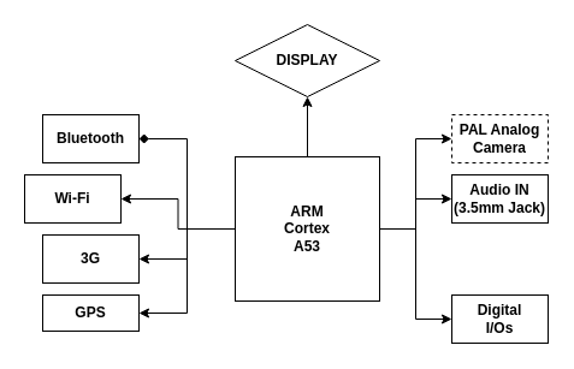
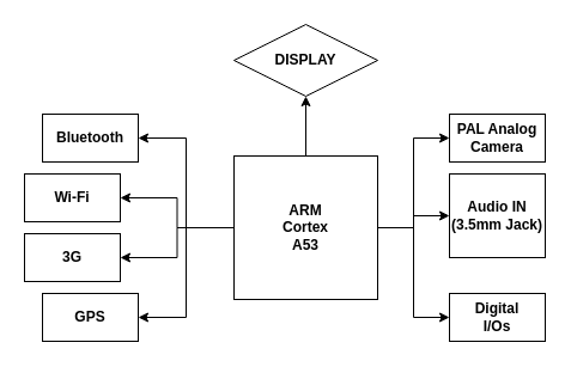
  <mxCell id="0" />
  <mxCell id="1" parent="0" />
  <mxCell id="2" style="edgeStyle=orthogonalEdgeStyle;rounded=0;orthogonalLoop=1;jettySize=auto;html=1;entryX=0.5;entryY=1;entryDx=0;entryDy=0;" edge="1" parent="1" source="10" target="11"><mxGeometry relative="1" as="geometry" /></mxCell>
- <mxCell id="3" style="edgeStyle=orthogonalEdgeStyle;rounded=0;orthogonalLoop=1;jettySize=auto;html=1;endArrow=diamond;" edge="1" parent="1" source="10" target="12"><mxGeometry relative="1" as="geometry" /></mxCell>
+ <mxCell id="3" style="edgeStyle=orthogonalEdgeStyle;rounded=0;orthogonalLoop=1;jettySize=auto;html=1;" edge="1" parent="1" source="10" target="12"><mxGeometry relative="1" as="geometry" /></mxCell>
  <mxCell id="4" style="edgeStyle=orthogonalEdgeStyle;rounded=0;orthogonalLoop=1;jettySize=auto;html=1;entryX=1;entryY=0.5;entryDx=0;entryDy=0;" edge="1" parent="1" source="10" target="13"><mxGeometry relative="1" as="geometry" /></mxCell>
  <mxCell id="5" style="edgeStyle=orthogonalEdgeStyle;rounded=0;orthogonalLoop=1;jettySize=auto;html=1;entryX=1;entryY=0.5;entryDx=0;entryDy=0;" edge="1" parent="1" source="10" target="14"><mxGeometry relative="1" as="geometry" /></mxCell>
  <mxCell id="6" style="edgeStyle=orthogonalEdgeStyle;rounded=0;orthogonalLoop=1;jettySize=auto;html=1;entryX=1;entryY=0.5;entryDx=0;entryDy=0;" edge="1" parent="1" source="10" target="15"><mxGeometry relative="1" as="geometry" /></mxCell>
  <mxCell id="7" style="edgeStyle=orthogonalEdgeStyle;rounded=0;orthogonalLoop=1;jettySize=auto;html=1;entryX=0;entryY=0.5;entryDx=0;entryDy=0;" edge="1" parent="1" source="10" target="16"><mxGeometry relative="1" as="geometry" /></mxCell>
  <mxCell id="8" style="edgeStyle=orthogonalEdgeStyle;rounded=0;orthogonalLoop=1;jettySize=auto;html=1;entryX=0;entryY=0.5;entryDx=0;entryDy=0;" edge="1" parent="1" source="10" target="17"><mxGeometry relative="1" as="geometry" /></mxCell>
  <mxCell id="9" style="edgeStyle=orthogonalEdgeStyle;rounded=0;orthogonalLoop=1;jettySize=auto;html=1;entryX=0;entryY=0.5;entryDx=0;entryDy=0;" edge="1" parent="1" source="10" target="18"><mxGeometry relative="1" as="geometry" /></mxCell>
  <mxCell id="10" value="&lt;b&gt;ARM&lt;br&gt;Cortex&lt;br&gt;A53&lt;/b&gt;" style="whiteSpace=wrap;html=1;aspect=fixed;" vertex="1" parent="1"><mxGeometry x="195" y="130" width="120" height="120" as="geometry" /></mxCell>
  <mxCell id="11" value="&lt;b&gt;DISPLAY&lt;/b&gt;" style="rhombus;whiteSpace=wrap;html=1;" vertex="1" parent="1"><mxGeometry x="195" y="20" width="120" height="60" as="geometry" /></mxCell>
  <mxCell id="12" value="&lt;b&gt;Bluetooth&lt;/b&gt;" style="rounded=0;whiteSpace=wrap;html=1;" vertex="1" parent="1"><mxGeometry x="35" y="95" width="80" height="40" as="geometry" /></mxCell>
  <mxCell id="13" value="&lt;b&gt;Wi-Fi&lt;/b&gt;" style="rounded=0;whiteSpace=wrap;html=1;" vertex="1" parent="1"><mxGeometry x="20" y="145" width="80" height="40" as="geometry" /></mxCell>
- <mxCell id="14" value="&lt;b&gt;3G&lt;/b&gt;" style="rounded=0;whiteSpace=wrap;html=1;" vertex="1" parent="1"><mxGeometry x="35" y="195" width="80" height="40" as="geometry" /></mxCell>
- <mxCell id="15" value="&lt;b&gt;GPS&lt;/b&gt;" style="rounded=0;whiteSpace=wrap;html=1;" vertex="1" parent="1"><mxGeometry x="35" y="245" width="80" height="30" as="geometry" /></mxCell>
- <mxCell id="16" value="&lt;b&gt;PAL Analog&lt;br&gt;Camera&lt;/b&gt;" style="rounded=0;whiteSpace=wrap;html=1;dashed=1;" vertex="1" parent="1"><mxGeometry x="375" y="95" width="80" height="40" as="geometry" /></mxCell>
- <mxCell id="17" value="Audio IN&lt;br&gt;(3.5mm Jack)" style="rounded=0;whiteSpace=wrap;html=1;fontStyle=1" vertex="1" parent="1"><mxGeometry x="375" y="145" width="80" height="40" as="geometry" /></mxCell>
+ <mxCell id="14" value="&lt;b&gt;3G&lt;/b&gt;" style="rounded=0;whiteSpace=wrap;html=1;" vertex="1" parent="1"><mxGeometry x="20" y="195" width="80" height="40" as="geometry" /></mxCell>
+ <mxCell id="15" value="&lt;b&gt;GPS&lt;/b&gt;" style="rounded=0;whiteSpace=wrap;html=1;" vertex="1" parent="1"><mxGeometry x="35" y="245" width="80" height="40" as="geometry" /></mxCell>
+ <mxCell id="16" value="&lt;b&gt;PAL Analog&lt;br&gt;Camera&lt;/b&gt;" style="rounded=0;whiteSpace=wrap;html=1;" vertex="1" parent="1"><mxGeometry x="375" y="95" width="80" height="40" as="geometry" /></mxCell>
+ <mxCell id="17" value="Audio IN&lt;br&gt;(3.5mm Jack)" style="rounded=0;whiteSpace=wrap;html=1;fontStyle=1" vertex="1" parent="1"><mxGeometry x="375" y="145" width="80" height="70" as="geometry" /></mxCell>
  <mxCell id="18" value="&lt;b&gt;Digital&lt;br&gt;I/Os&lt;/b&gt;" style="rounded=0;whiteSpace=wrap;html=1;" vertex="1" parent="1"><mxGeometry x="375" y="245" width="80" height="40" as="geometry" /></mxCell>
